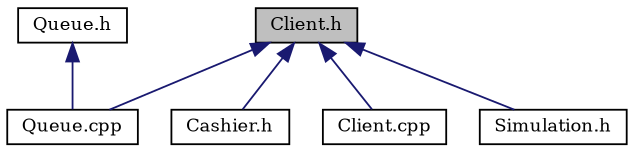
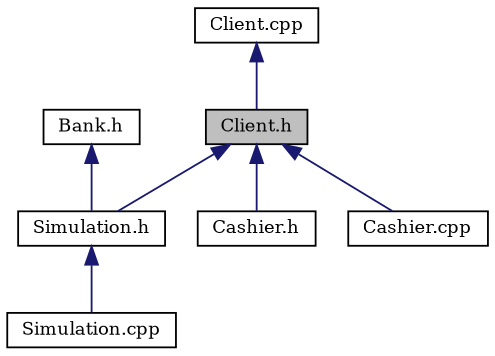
  digraph {
    fontname="DejaVu Serif"
    node [color=black fillcolor=white fontname="DejaVu Serif" fontsize=10 shape=record style=filled]
    edge [color=midnightblue dir=back fontname="DejaVu Serif" fontsize=10 labelfontname=Helvetica labelfontsize=10 style=solid]
    n1 [fillcolor=grey75 fontcolor=black height=0.2 label="Client.h" width=0.4]
    n2 [height=0.2 label="Cashier.h" width=0.4]
-   n3 [height=0.2 label="Queue.cpp" width=0.4]
+   n3 [height=0.2 label="Cashier.cpp" width=0.4]
    n4 [height=0.2 label="Client.cpp" width=0.4]
    n5 [height=0.2 label="Simulation.h" width=0.4]
-   n6 [height=0.2 label="Queue.h" width=0.4]
+   n7 [height=0.2 label="Bank.h" width=0.4]
+   n8 [height=0.2 label="Simulation.cpp" width=0.4]
    n1 -> n2
    n1 -> n3
-   n1 -> n4
+   n4 -> n1
    n1 -> n5
-   n6 -> n3
+   n5 -> n8
+   n7 -> n5
  }
